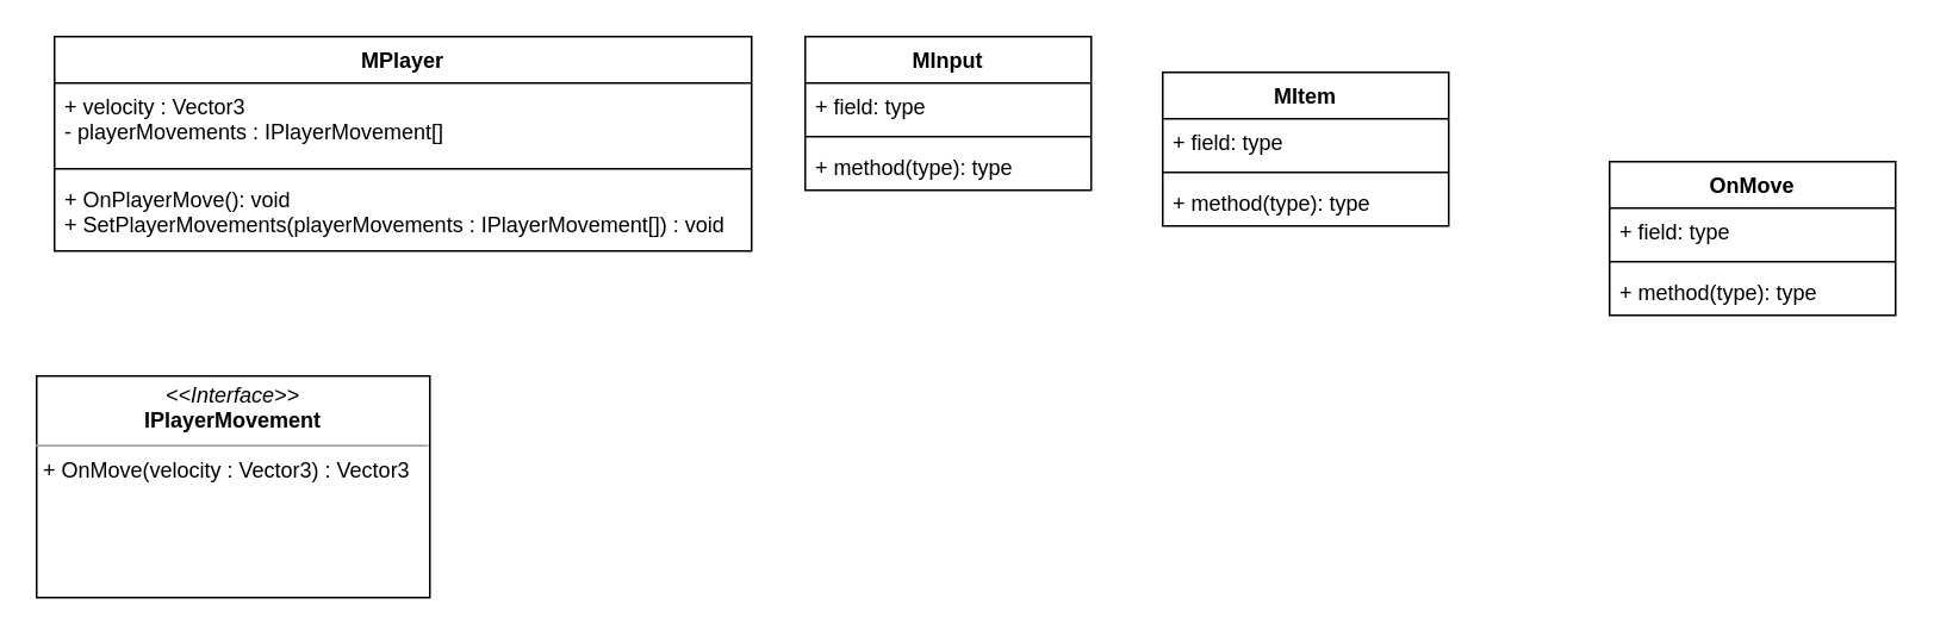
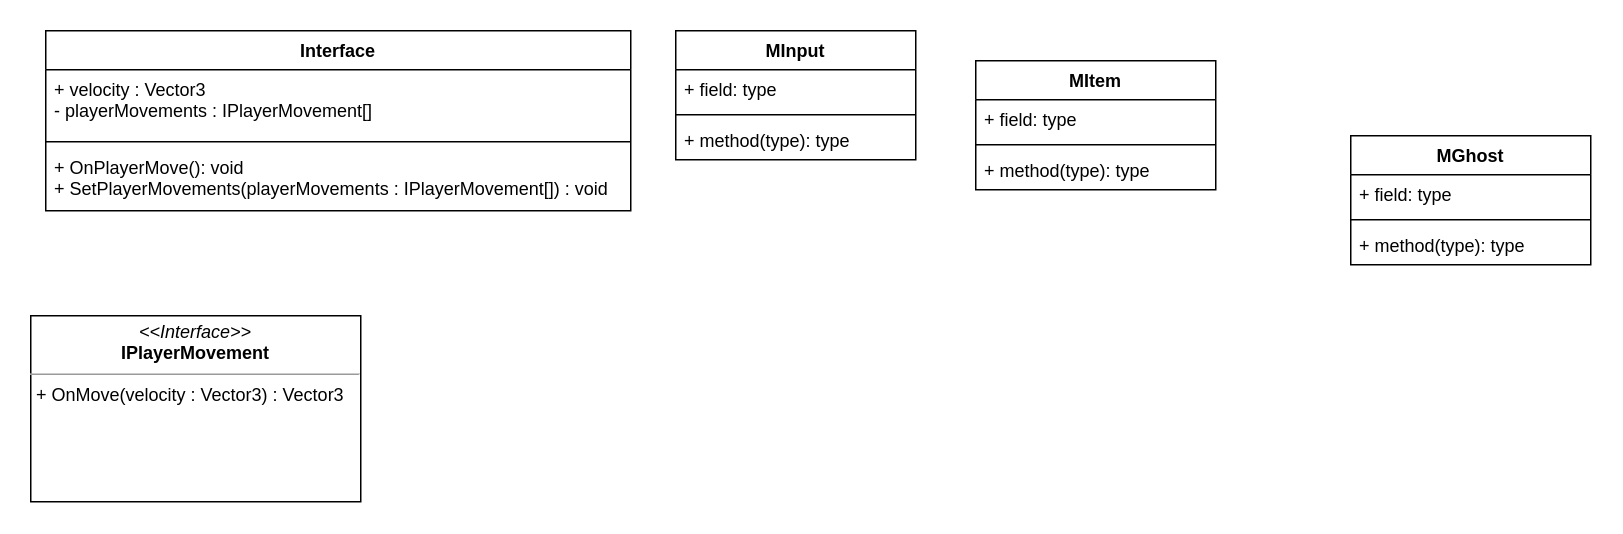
  <mxCell id="0" />
  <mxCell id="1" parent="0" />
- <mxCell id="2" value="MPlayer" style="swimlane;fontStyle=1;align=center;verticalAlign=top;childLayout=stackLayout;horizontal=1;startSize=26;horizontalStack=0;resizeParent=1;resizeParentMax=0;resizeLast=0;collapsible=1;marginBottom=0;whiteSpace=wrap;html=1;" vertex="1" parent="1"><mxGeometry x="30" y="20" width="390" height="120" as="geometry"><mxRectangle x="40" y="40" width="80" height="30" as="alternateBounds" /></mxGeometry></mxCell>
+ <mxCell id="2" value="Interface" style="swimlane;fontStyle=1;align=center;verticalAlign=top;childLayout=stackLayout;horizontal=1;startSize=26;horizontalStack=0;resizeParent=1;resizeParentMax=0;resizeLast=0;collapsible=1;marginBottom=0;whiteSpace=wrap;html=1;" vertex="1" parent="1"><mxGeometry x="30" y="20" width="390" height="120" as="geometry"><mxRectangle x="40" y="40" width="80" height="30" as="alternateBounds" /></mxGeometry></mxCell>
  <mxCell id="3" value="+ velocity : Vector3&lt;br&gt;- playerMovements : IPlayerMovement[]" style="text;strokeColor=none;fillColor=none;align=left;verticalAlign=top;spacingLeft=4;spacingRight=4;overflow=hidden;rotatable=0;points=[[0,0.5],[1,0.5]];portConstraint=eastwest;whiteSpace=wrap;html=1;" vertex="1" parent="2"><mxGeometry y="26" width="390" height="44" as="geometry" /></mxCell>
  <mxCell id="4" value="" style="line;strokeWidth=1;fillColor=none;align=left;verticalAlign=middle;spacingTop=-1;spacingLeft=3;spacingRight=3;rotatable=0;labelPosition=right;points=[];portConstraint=eastwest;strokeColor=inherit;" vertex="1" parent="2"><mxGeometry y="70" width="390" height="8" as="geometry" /></mxCell>
  <mxCell id="5" value="+ OnPlayerMove(): void&lt;br&gt;+ SetPlayerMovements(playerMovements : IPlayerMovement[]) : void" style="text;strokeColor=none;fillColor=none;align=left;verticalAlign=top;spacingLeft=4;spacingRight=4;overflow=hidden;rotatable=0;points=[[0,0.5],[1,0.5]];portConstraint=eastwest;whiteSpace=wrap;html=1;" vertex="1" parent="2"><mxGeometry y="78" width="390" height="42" as="geometry" /></mxCell>
  <mxCell id="6" style="edgeStyle=orthogonalEdgeStyle;rounded=0;orthogonalLoop=1;jettySize=auto;html=1;exitX=1;exitY=0.5;exitDx=0;exitDy=0;" edge="1" parent="2" source="3" target="3"><mxGeometry relative="1" as="geometry" /></mxCell>
  <mxCell id="7" value="MInput" style="swimlane;fontStyle=1;align=center;verticalAlign=top;childLayout=stackLayout;horizontal=1;startSize=26;horizontalStack=0;resizeParent=1;resizeParentMax=0;resizeLast=0;collapsible=1;marginBottom=0;whiteSpace=wrap;html=1;" vertex="1" parent="1"><mxGeometry x="450" y="20" width="160" height="86" as="geometry" /></mxCell>
  <mxCell id="8" value="+ field: type" style="text;strokeColor=none;fillColor=none;align=left;verticalAlign=top;spacingLeft=4;spacingRight=4;overflow=hidden;rotatable=0;points=[[0,0.5],[1,0.5]];portConstraint=eastwest;whiteSpace=wrap;html=1;" vertex="1" parent="7"><mxGeometry y="26" width="160" height="26" as="geometry" /></mxCell>
  <mxCell id="9" value="" style="line;strokeWidth=1;fillColor=none;align=left;verticalAlign=middle;spacingTop=-1;spacingLeft=3;spacingRight=3;rotatable=0;labelPosition=right;points=[];portConstraint=eastwest;strokeColor=inherit;" vertex="1" parent="7"><mxGeometry y="52" width="160" height="8" as="geometry" /></mxCell>
  <mxCell id="10" value="+ method(type): type" style="text;strokeColor=none;fillColor=none;align=left;verticalAlign=top;spacingLeft=4;spacingRight=4;overflow=hidden;rotatable=0;points=[[0,0.5],[1,0.5]];portConstraint=eastwest;whiteSpace=wrap;html=1;" vertex="1" parent="7"><mxGeometry y="60" width="160" height="26" as="geometry" /></mxCell>
  <mxCell id="11" value="MItem" style="swimlane;fontStyle=1;align=center;verticalAlign=top;childLayout=stackLayout;horizontal=1;startSize=26;horizontalStack=0;resizeParent=1;resizeParentMax=0;resizeLast=0;collapsible=1;marginBottom=0;whiteSpace=wrap;html=1;" vertex="1" parent="1"><mxGeometry x="650" y="40" width="160" height="86" as="geometry" /></mxCell>
  <mxCell id="12" value="+ field: type" style="text;strokeColor=none;fillColor=none;align=left;verticalAlign=top;spacingLeft=4;spacingRight=4;overflow=hidden;rotatable=0;points=[[0,0.5],[1,0.5]];portConstraint=eastwest;whiteSpace=wrap;html=1;" vertex="1" parent="11"><mxGeometry y="26" width="160" height="26" as="geometry" /></mxCell>
  <mxCell id="13" value="" style="line;strokeWidth=1;fillColor=none;align=left;verticalAlign=middle;spacingTop=-1;spacingLeft=3;spacingRight=3;rotatable=0;labelPosition=right;points=[];portConstraint=eastwest;strokeColor=inherit;" vertex="1" parent="11"><mxGeometry y="52" width="160" height="8" as="geometry" /></mxCell>
  <mxCell id="14" value="+ method(type): type" style="text;strokeColor=none;fillColor=none;align=left;verticalAlign=top;spacingLeft=4;spacingRight=4;overflow=hidden;rotatable=0;points=[[0,0.5],[1,0.5]];portConstraint=eastwest;whiteSpace=wrap;html=1;" vertex="1" parent="11"><mxGeometry y="60" width="160" height="26" as="geometry" /></mxCell>
- <mxCell id="15" value="OnMove" style="swimlane;fontStyle=1;align=center;verticalAlign=top;childLayout=stackLayout;horizontal=1;startSize=26;horizontalStack=0;resizeParent=1;resizeParentMax=0;resizeLast=0;collapsible=1;marginBottom=0;whiteSpace=wrap;html=1;" vertex="1" parent="1"><mxGeometry x="900" y="90" width="160" height="86" as="geometry" /></mxCell>
+ <mxCell id="15" value="MGhost" style="swimlane;fontStyle=1;align=center;verticalAlign=top;childLayout=stackLayout;horizontal=1;startSize=26;horizontalStack=0;resizeParent=1;resizeParentMax=0;resizeLast=0;collapsible=1;marginBottom=0;whiteSpace=wrap;html=1;" vertex="1" parent="1"><mxGeometry x="900" y="90" width="160" height="86" as="geometry" /></mxCell>
  <mxCell id="16" value="+ field: type" style="text;strokeColor=none;fillColor=none;align=left;verticalAlign=top;spacingLeft=4;spacingRight=4;overflow=hidden;rotatable=0;points=[[0,0.5],[1,0.5]];portConstraint=eastwest;whiteSpace=wrap;html=1;" vertex="1" parent="15"><mxGeometry y="26" width="160" height="26" as="geometry" /></mxCell>
  <mxCell id="17" value="" style="line;strokeWidth=1;fillColor=none;align=left;verticalAlign=middle;spacingTop=-1;spacingLeft=3;spacingRight=3;rotatable=0;labelPosition=right;points=[];portConstraint=eastwest;strokeColor=inherit;" vertex="1" parent="15"><mxGeometry y="52" width="160" height="8" as="geometry" /></mxCell>
  <mxCell id="18" value="+ method(type): type" style="text;strokeColor=none;fillColor=none;align=left;verticalAlign=top;spacingLeft=4;spacingRight=4;overflow=hidden;rotatable=0;points=[[0,0.5],[1,0.5]];portConstraint=eastwest;whiteSpace=wrap;html=1;" vertex="1" parent="15"><mxGeometry y="60" width="160" height="26" as="geometry" /></mxCell>
  <mxCell id="19" value="&lt;p style=&quot;margin:0px;margin-top:4px;text-align:center;&quot;&gt;&lt;i&gt;&amp;lt;&amp;lt;Interface&amp;gt;&amp;gt;&lt;/i&gt;&lt;br&gt;&lt;b&gt;IPlayerMovement&lt;/b&gt;&lt;/p&gt;&lt;hr size=&quot;1&quot;&gt;&lt;p style=&quot;margin:0px;margin-left:4px;&quot;&gt;+ OnMove(velocity : Vector3) : Vector3&lt;br&gt;&lt;/p&gt;" style="verticalAlign=top;align=left;overflow=fill;fontSize=12;fontFamily=Helvetica;html=1;whiteSpace=wrap;" vertex="1" parent="1"><mxGeometry x="20" y="210" width="220" height="124" as="geometry" /></mxCell>
